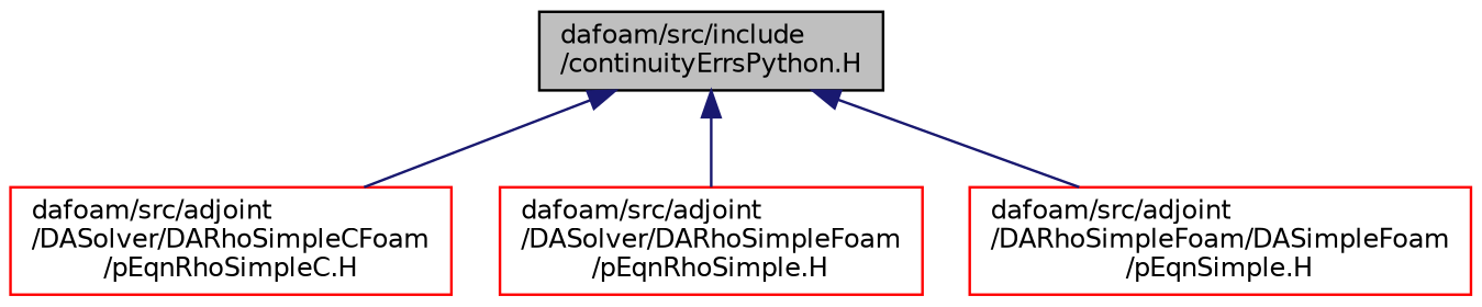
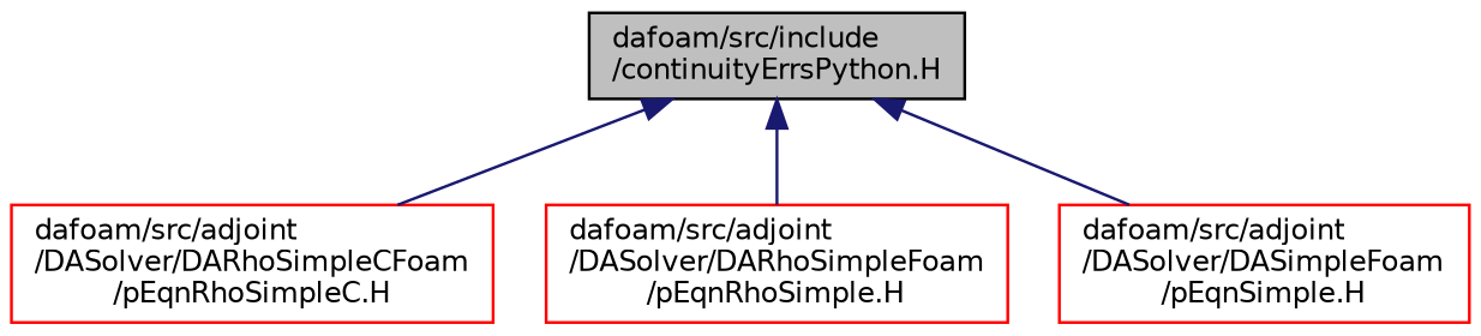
  digraph {
    node [color=red fontname=Helvetica fontsize=10 shape=record]
    edge [color=midnightblue dir=back fontname=Helvetica fontsize=10 labelfontname=Helvetica labelfontsize=10 style=solid]
    n1 [color=black fillcolor=grey75 fontcolor=black height=0.2 label="dafoam/src/include\l/continuityErrsPython.H" style=filled width=0.4]
    n2 [height=0.2 label="dafoam/src/adjoint\l/DASolver/DARhoSimpleCFoam\l/pEqnRhoSimpleC.H" width=0.4]
    n3 [height=0.2 label="dafoam/src/adjoint\l/DASolver/DARhoSimpleFoam\l/pEqnRhoSimple.H" width=0.4]
-   n4 [height=0.2 label="dafoam/src/adjoint\l/DARhoSimpleFoam/DASimpleFoam\l/pEqnSimple.H" width=0.4]
+   n4 [height=0.2 label="dafoam/src/adjoint\l/DASolver/DASimpleFoam\l/pEqnSimple.H" width=0.4]
    n1 -> n2
    n1 -> n3
    n1 -> n4
  }
